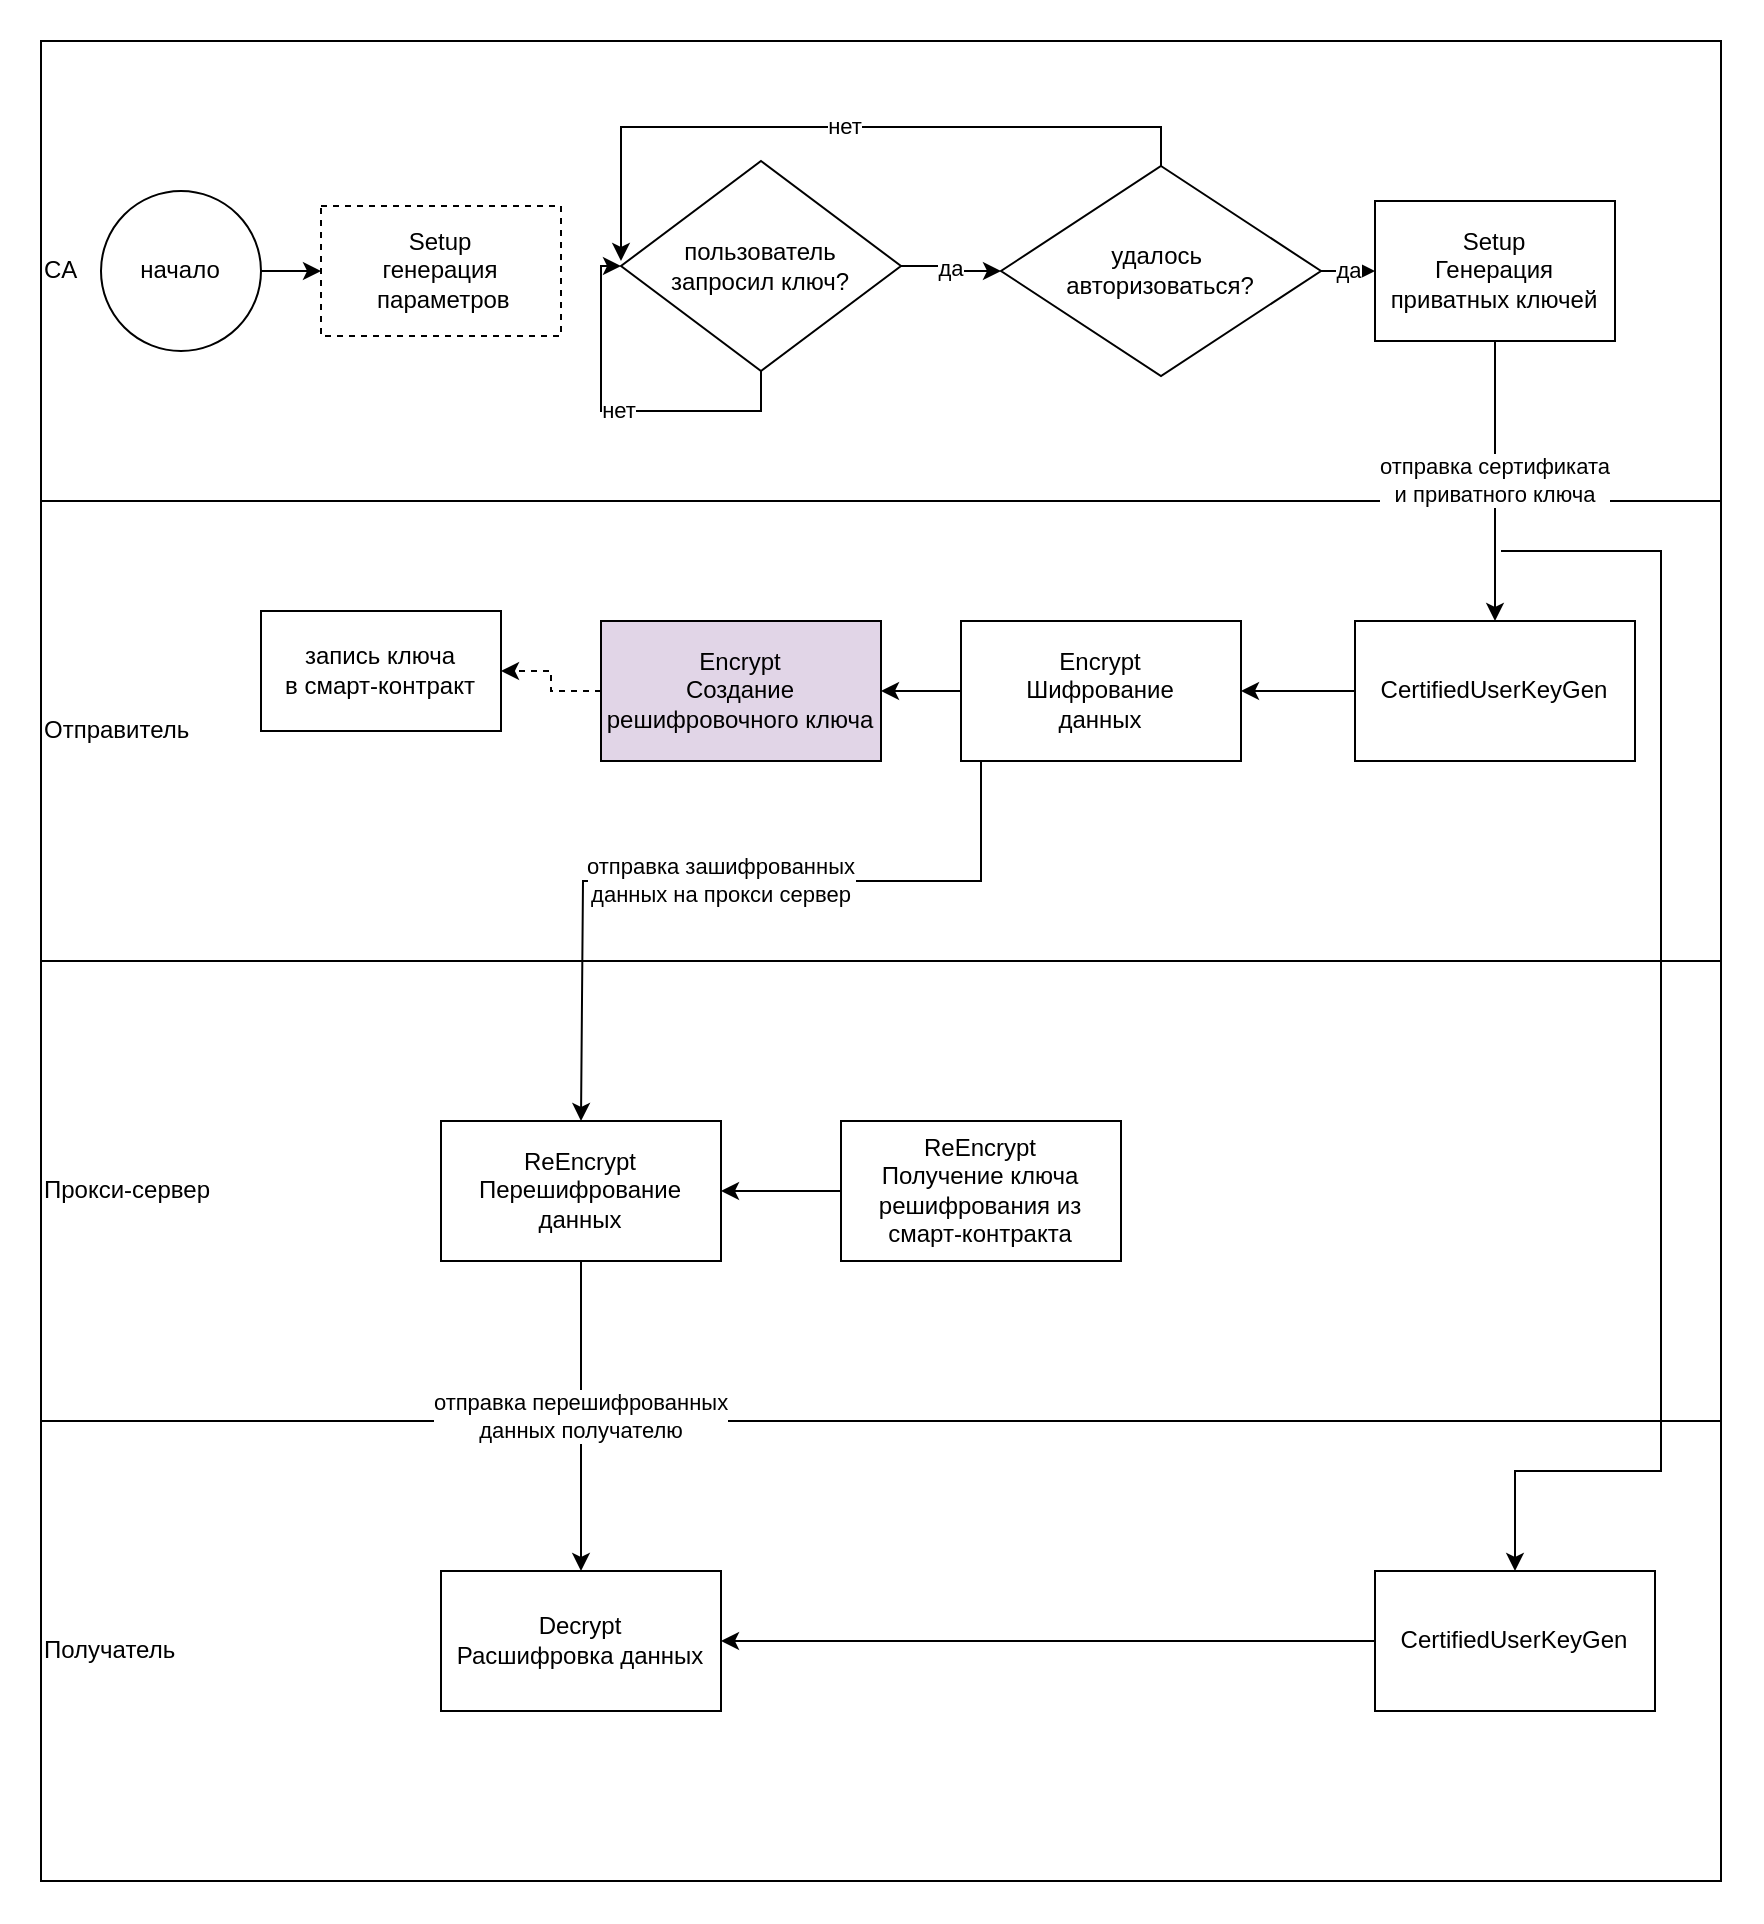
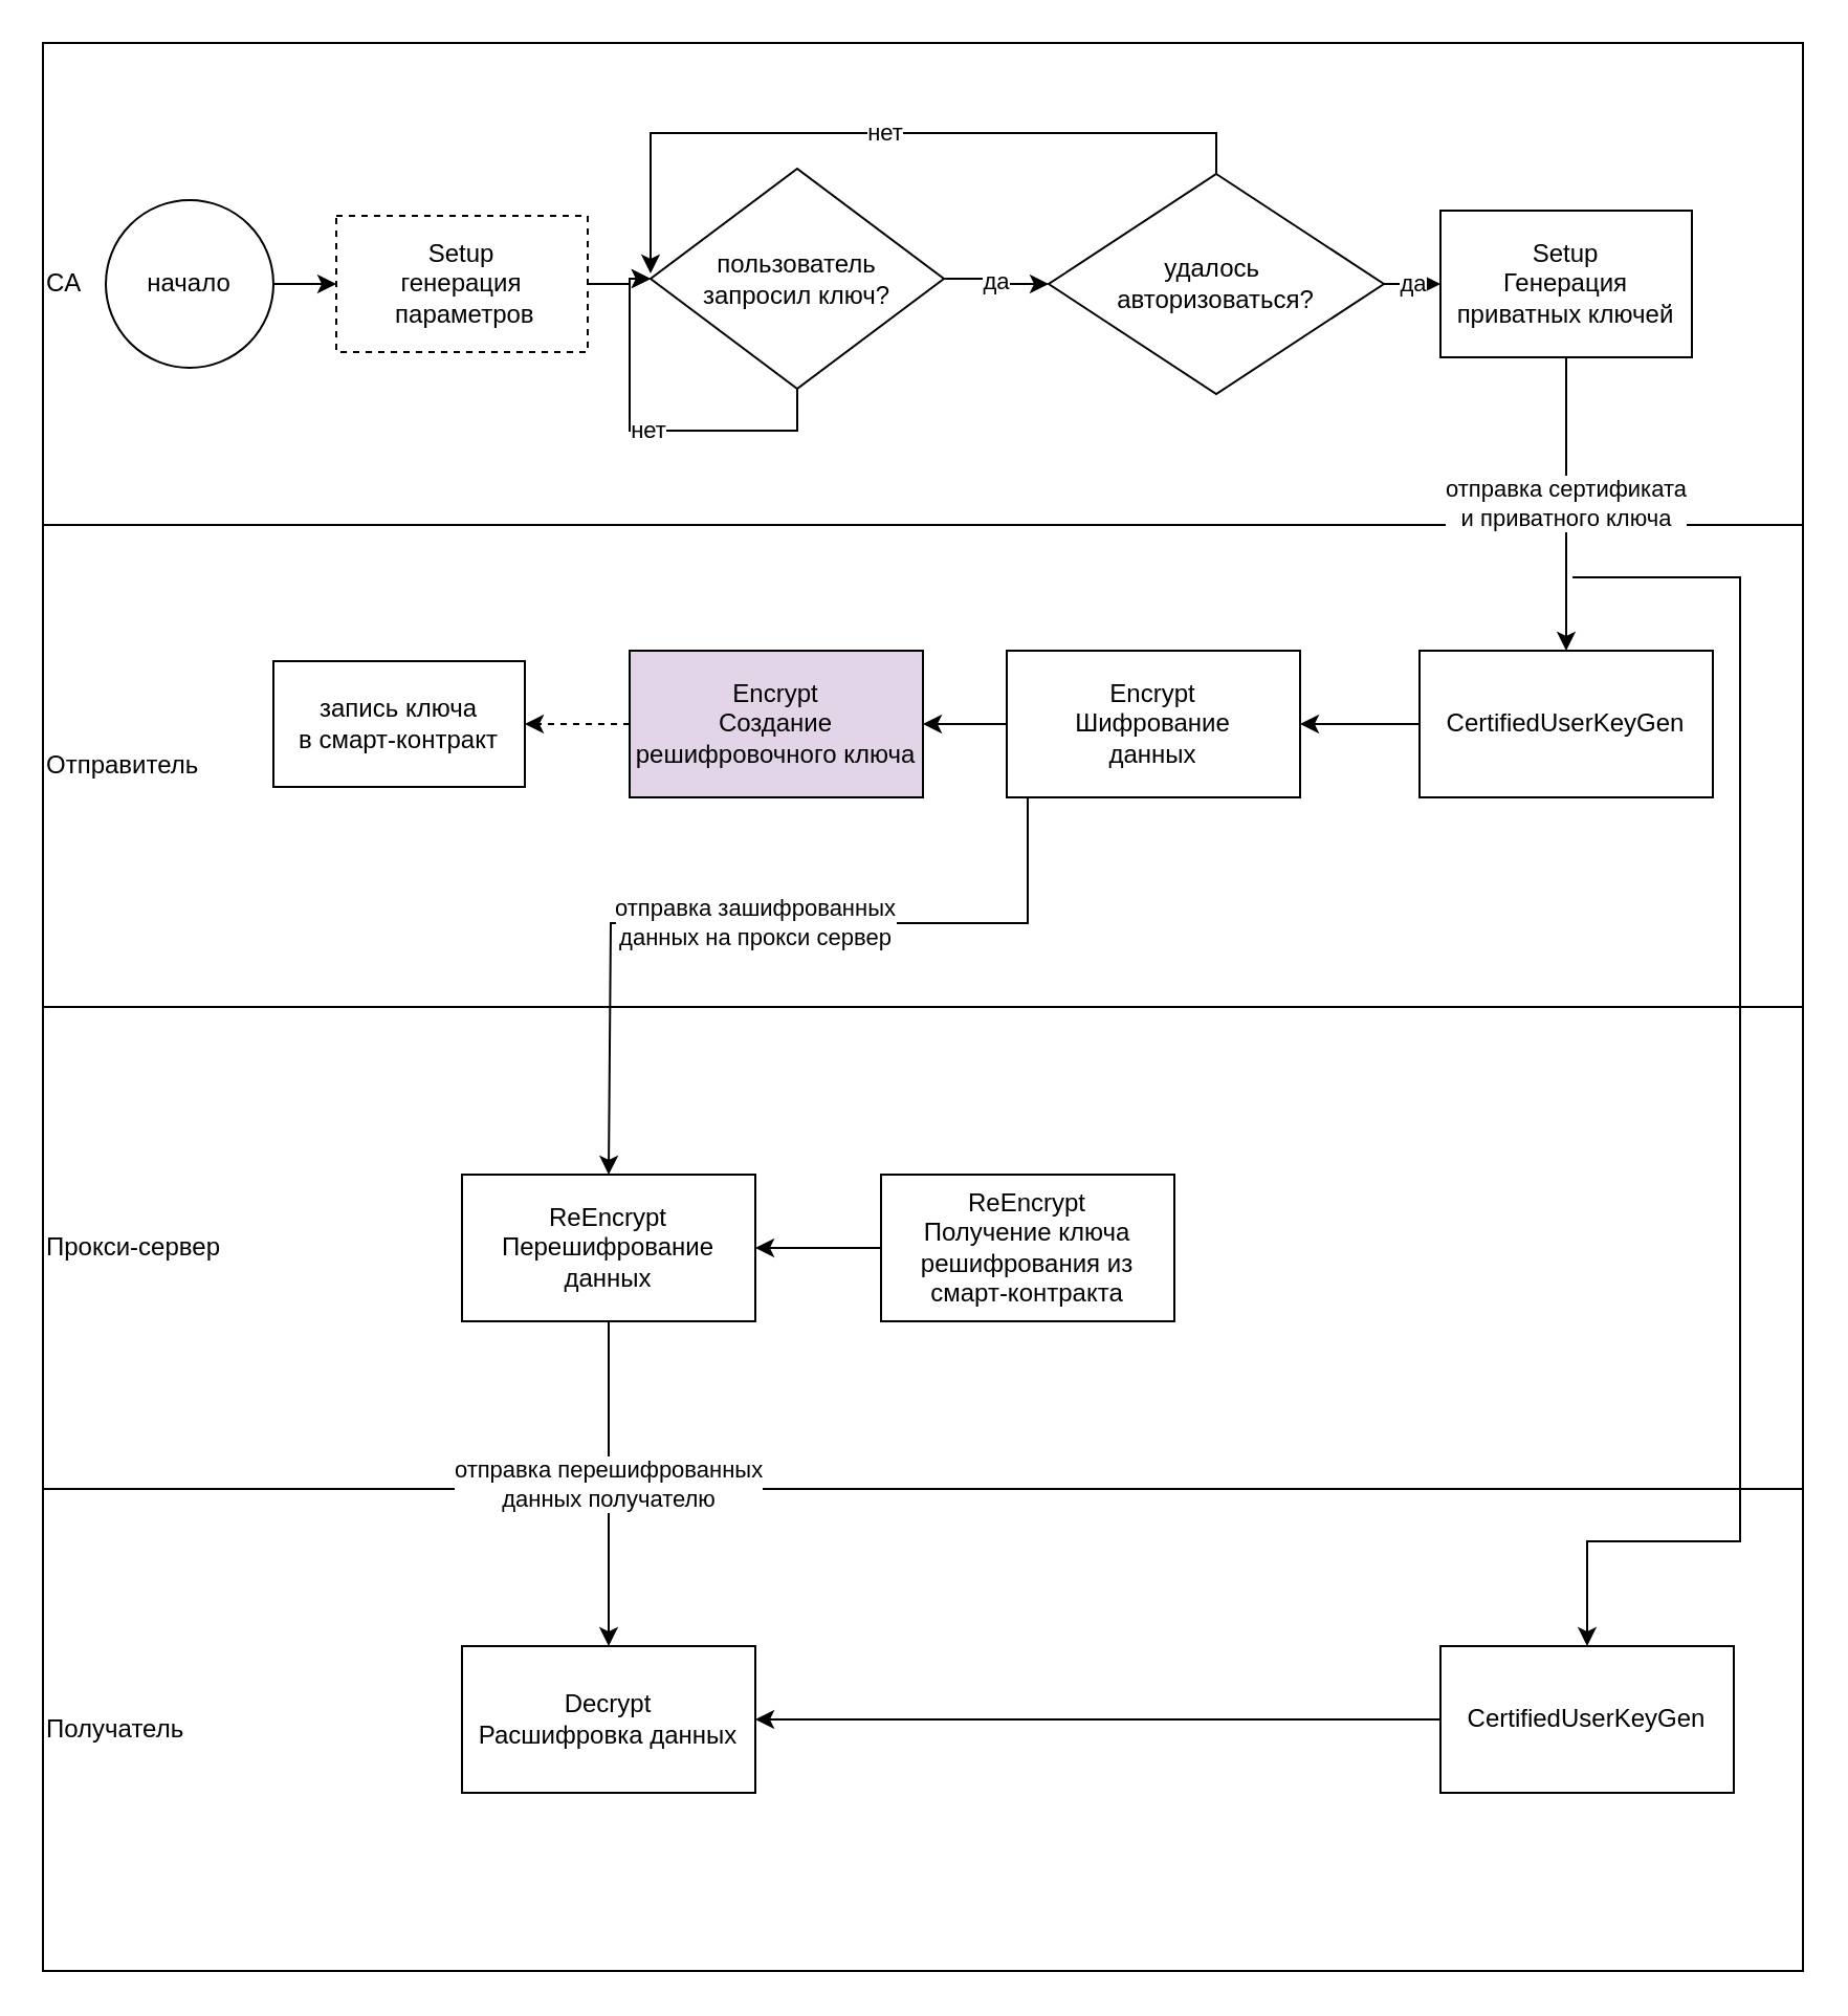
  <mxCell id="0" />
  <mxCell id="1" parent="0" />
  <mxCell id="2" value="Отправитель" style="rounded=0;whiteSpace=wrap;html=1;align=left;" vertex="1" parent="1"><mxGeometry x="20" y="250" width="840" height="230" as="geometry" /></mxCell>
  <mxCell id="3" value="CA" style="rounded=0;whiteSpace=wrap;html=1;align=left;" vertex="1" parent="1"><mxGeometry x="20" y="20" width="840" height="230" as="geometry" /></mxCell>
  <mxCell id="4" style="edgeStyle=orthogonalEdgeStyle;rounded=0;orthogonalLoop=1;jettySize=auto;html=1;exitX=1;exitY=0.5;exitDx=0;exitDy=0;entryX=0;entryY=0.5;entryDx=0;entryDy=0;" edge="1" parent="1" source="5" target="7"><mxGeometry relative="1" as="geometry" /></mxCell>
  <mxCell id="5" value="начало" style="ellipse;whiteSpace=wrap;html=1;aspect=fixed;" vertex="1" parent="1"><mxGeometry x="50" y="95" width="80" height="80" as="geometry" /></mxCell>
+ <mxCell id="6" style="edgeStyle=orthogonalEdgeStyle;rounded=0;orthogonalLoop=1;jettySize=auto;html=1;entryX=0;entryY=0.5;entryDx=0;entryDy=0;" edge="1" parent="1" source="7" target="9"><mxGeometry relative="1" as="geometry" /></mxCell>
  <mxCell id="7" value="Setup&lt;div&gt;генерация &amp;nbsp;параметров&lt;/div&gt;" style="rounded=0;whiteSpace=wrap;html=1;dashed=1;" vertex="1" parent="1"><mxGeometry x="160" y="102.5" width="120" height="65" as="geometry" /></mxCell>
  <mxCell id="8" value="да" style="edgeStyle=orthogonalEdgeStyle;rounded=0;orthogonalLoop=1;jettySize=auto;html=1;entryX=0;entryY=0.5;entryDx=0;entryDy=0;" edge="1" parent="1" source="9" target="29"><mxGeometry relative="1" as="geometry" /></mxCell>
  <mxCell id="9" value="пользователь&lt;div&gt;запросил ключ?&lt;/div&gt;" style="rhombus;whiteSpace=wrap;html=1;rounded=0;" vertex="1" parent="1"><mxGeometry x="310" y="80" width="140" height="105" as="geometry" /></mxCell>
  <mxCell id="10" value="отправка сертификата&lt;div&gt;и приватного ключа&lt;/div&gt;" style="edgeStyle=orthogonalEdgeStyle;rounded=0;orthogonalLoop=1;jettySize=auto;html=1;entryX=0.5;entryY=0;entryDx=0;entryDy=0;" edge="1" parent="1" source="11" target="15"><mxGeometry relative="1" as="geometry" /></mxCell>
  <mxCell id="11" value="Setup&lt;div&gt;Генерация приватных ключей&lt;/div&gt;" style="rounded=0;whiteSpace=wrap;html=1;" vertex="1" parent="1"><mxGeometry x="687" y="100" width="120" height="70" as="geometry" /></mxCell>
  <mxCell id="12" value="Получатель" style="rounded=0;whiteSpace=wrap;html=1;align=left;" vertex="1" parent="1"><mxGeometry x="20" y="710" width="840" height="230" as="geometry" /></mxCell>
  <mxCell id="13" value="нет" style="edgeStyle=orthogonalEdgeStyle;rounded=0;orthogonalLoop=1;jettySize=auto;html=1;exitX=0.5;exitY=1;exitDx=0;exitDy=0;entryX=0;entryY=0.5;entryDx=0;entryDy=0;" edge="1" parent="1" source="9" target="9"><mxGeometry relative="1" as="geometry"><mxPoint x="350" y="135" as="targetPoint" /><Array as="points"><mxPoint x="380" y="205" /><mxPoint x="300" y="205" /><mxPoint x="300" y="133" /></Array></mxGeometry></mxCell>
  <mxCell id="14" style="edgeStyle=orthogonalEdgeStyle;rounded=0;orthogonalLoop=1;jettySize=auto;html=1;entryX=1;entryY=0.5;entryDx=0;entryDy=0;" edge="1" parent="1" source="15" target="22"><mxGeometry relative="1" as="geometry" /></mxCell>
  <mxCell id="15" value="CertifiedUserKeyGen" style="rounded=0;whiteSpace=wrap;html=1;" vertex="1" parent="1"><mxGeometry x="677" y="310" width="140" height="70" as="geometry" /></mxCell>
  <mxCell id="16" style="edgeStyle=orthogonalEdgeStyle;rounded=0;orthogonalLoop=1;jettySize=auto;html=1;entryX=1;entryY=0.5;entryDx=0;entryDy=0;" edge="1" parent="1" source="17" target="31"><mxGeometry relative="1" as="geometry" /></mxCell>
  <mxCell id="17" value="CertifiedUserKeyGen" style="rounded=0;whiteSpace=wrap;html=1;" vertex="1" parent="1"><mxGeometry x="687" y="785" width="140" height="70" as="geometry" /></mxCell>
  <mxCell id="18" value="Прокси-сервер" style="rounded=0;whiteSpace=wrap;html=1;align=left;" vertex="1" parent="1"><mxGeometry x="20" y="480" width="840" height="230" as="geometry" /></mxCell>
  <mxCell id="19" value="" style="endArrow=classic;html=1;rounded=0;entryX=0.5;entryY=0;entryDx=0;entryDy=0;" edge="1" parent="1" target="17"><mxGeometry width="50" height="50" relative="1" as="geometry"><mxPoint x="750" y="275" as="sourcePoint" /><mxPoint x="700" y="785" as="targetPoint" /><Array as="points"><mxPoint x="830" y="275" /><mxPoint x="830" y="735" /><mxPoint x="757" y="735" /></Array></mxGeometry></mxCell>
  <mxCell id="20" style="edgeStyle=orthogonalEdgeStyle;rounded=0;orthogonalLoop=1;jettySize=auto;html=1;entryX=1;entryY=0.5;entryDx=0;entryDy=0;" edge="1" parent="1" source="22" target="24"><mxGeometry relative="1" as="geometry" /></mxCell>
  <mxCell id="21" value="отправка зашифрованных&lt;div&gt;данных на прокси сервер&lt;/div&gt;" style="edgeStyle=orthogonalEdgeStyle;rounded=0;orthogonalLoop=1;jettySize=auto;html=1;" edge="1" parent="1" source="22"><mxGeometry relative="1" as="geometry"><mxPoint x="290" y="560" as="targetPoint" /><Array as="points"><mxPoint x="490" y="440" /><mxPoint x="291" y="440" /><mxPoint x="291" y="560" /></Array></mxGeometry></mxCell>
  <mxCell id="22" value="Encrypt&lt;div&gt;Шифрование&lt;/div&gt;&lt;div&gt;данных&lt;/div&gt;" style="rounded=0;whiteSpace=wrap;html=1;" vertex="1" parent="1"><mxGeometry x="480" y="310" width="140" height="70" as="geometry" /></mxCell>
  <mxCell id="23" value="" style="edgeStyle=orthogonalEdgeStyle;rounded=0;orthogonalLoop=1;jettySize=auto;html=1;dashed=1;" edge="1" parent="1" source="24" target="30"><mxGeometry relative="1" as="geometry" /></mxCell>
  <mxCell id="24" value="Encrypt&lt;div&gt;Создание решифровочного ключа&lt;/div&gt;" style="rounded=0;whiteSpace=wrap;html=1;fillColor=#e1d5e7;" vertex="1" parent="1"><mxGeometry x="300" y="310" width="140" height="70" as="geometry" /></mxCell>
  <mxCell id="25" value="отправка перешифрованных&lt;div&gt;данных получателю&lt;/div&gt;" style="edgeStyle=orthogonalEdgeStyle;rounded=0;orthogonalLoop=1;jettySize=auto;html=1;entryX=0.5;entryY=0;entryDx=0;entryDy=0;" edge="1" parent="1" source="26" target="31"><mxGeometry relative="1" as="geometry" /></mxCell>
  <mxCell id="26" value="ReEncrypt&lt;div&gt;Перешифрование&lt;/div&gt;&lt;div&gt;данных&lt;/div&gt;" style="rounded=0;whiteSpace=wrap;html=1;" vertex="1" parent="1"><mxGeometry x="220" y="560" width="140" height="70" as="geometry" /></mxCell>
  <mxCell id="27" value="нет" style="edgeStyle=orthogonalEdgeStyle;rounded=0;orthogonalLoop=1;jettySize=auto;html=1;exitX=0.5;exitY=0;exitDx=0;exitDy=0;" edge="1" parent="1" source="29"><mxGeometry relative="1" as="geometry"><mxPoint x="310" y="130" as="targetPoint" /><Array as="points"><mxPoint x="570" y="63" /><mxPoint x="300" y="63" /></Array></mxGeometry></mxCell>
  <mxCell id="28" value="да" style="edgeStyle=orthogonalEdgeStyle;rounded=0;orthogonalLoop=1;jettySize=auto;html=1;exitX=1;exitY=0.5;exitDx=0;exitDy=0;entryX=0;entryY=0.5;entryDx=0;entryDy=0;" edge="1" parent="1" source="29" target="11"><mxGeometry relative="1" as="geometry" /></mxCell>
  <mxCell id="29" value="удалось&amp;nbsp;&lt;div&gt;авторизоваться?&lt;/div&gt;" style="rhombus;whiteSpace=wrap;html=1;rounded=0;" vertex="1" parent="1"><mxGeometry x="500" y="82.5" width="160" height="105" as="geometry" /></mxCell>
- <mxCell id="30" value="запись ключа&lt;div&gt;в смарт-контракт&lt;/div&gt;" style="whiteSpace=wrap;html=1;rounded=0;" vertex="1" parent="1"><mxGeometry x="130" y="305" width="120" height="60" as="geometry" /></mxCell>
+ <mxCell id="30" value="запись ключа&lt;div&gt;в смарт-контракт&lt;/div&gt;" style="whiteSpace=wrap;html=1;rounded=0;" vertex="1" parent="1"><mxGeometry x="130" y="315" width="120" height="60" as="geometry" /></mxCell>
  <mxCell id="31" value="Decrypt&lt;div&gt;Расшифровка данных&lt;/div&gt;" style="rounded=0;whiteSpace=wrap;html=1;" vertex="1" parent="1"><mxGeometry x="220" y="785" width="140" height="70" as="geometry" /></mxCell>
  <mxCell id="32" style="edgeStyle=orthogonalEdgeStyle;rounded=0;orthogonalLoop=1;jettySize=auto;html=1;entryX=1;entryY=0.5;entryDx=0;entryDy=0;" edge="1" parent="1" source="33" target="26"><mxGeometry relative="1" as="geometry" /></mxCell>
  <mxCell id="33" value="ReEncrypt&lt;div&gt;Получение ключа&lt;/div&gt;&lt;div&gt;решифрования из смарт-контракта&lt;/div&gt;" style="rounded=0;whiteSpace=wrap;html=1;" vertex="1" parent="1"><mxGeometry x="420" y="560" width="140" height="70" as="geometry" /></mxCell>
